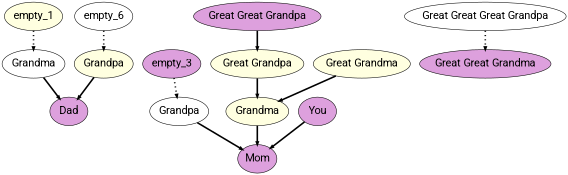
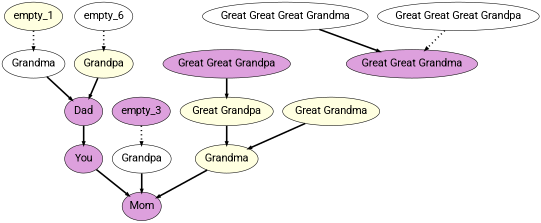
  digraph {
    fontname=Roboto
    node [fillcolor=plum fontname=Roboto fontsize=20 penwidth=1 shape=oval style=filled]
    edge [arrowsize=0.5 color="#000000" fontname=Roboto penwidth=3.0 style=solid]
    empty_1 [fillcolor=lightyellow height=0.75 width=1.0]
    n2 [fillcolor=white height=0.75 label=Grandma width=1.0]
    n3 [height=0.75 label=Dad width=1.0]
    n4 [fillcolor=white height=0.75 label=empty_6 width=1.0]
    n5 [fillcolor=lightyellow height=0.75 label=Grandpa width=1.0]
    empty_3 [height=0.75 width=1.0]
    n7 [fillcolor=white height=0.75 label=Grandpa width=1.0]
    n8 [height=0.75 label=Mom width=1.0]
+   n9 [fillcolor=white height=0.75 label="Great Great Great Grandma" width=1.0]
    n10 [height=0.75 label="Great Great Grandma" width=1.0]
    n11 [fillcolor=white height=0.75 label="Great Great Great Grandpa" width=1.0]
    n12 [fillcolor=lightyellow height=0.75 label="Great Grandpa" width=1.0]
    n13 [fillcolor=lightyellow height=0.75 label=Grandma width=1.0]
    n14 [height=0.75 label="Great Great Grandpa" width=1.0]
    n15 [fillcolor=lightyellow height=0.75 label="Great Grandma" width=1.0]
    n16 [height=0.75 label=You width=1.0]
    empty_1 -> n2 [style=dotted]
    n2 -> n3
+   n3 -> n16
    n4 -> n5 [style=dotted]
    n5 -> n3
    empty_3 -> n7 [style=dotted]
    n7 -> n8
+   n9 -> n10
    n11 -> n10 [style=dotted]
    n12 -> n13
    n13 -> n8
    n14 -> n12
    n15 -> n13
    n16 -> n8
  }
